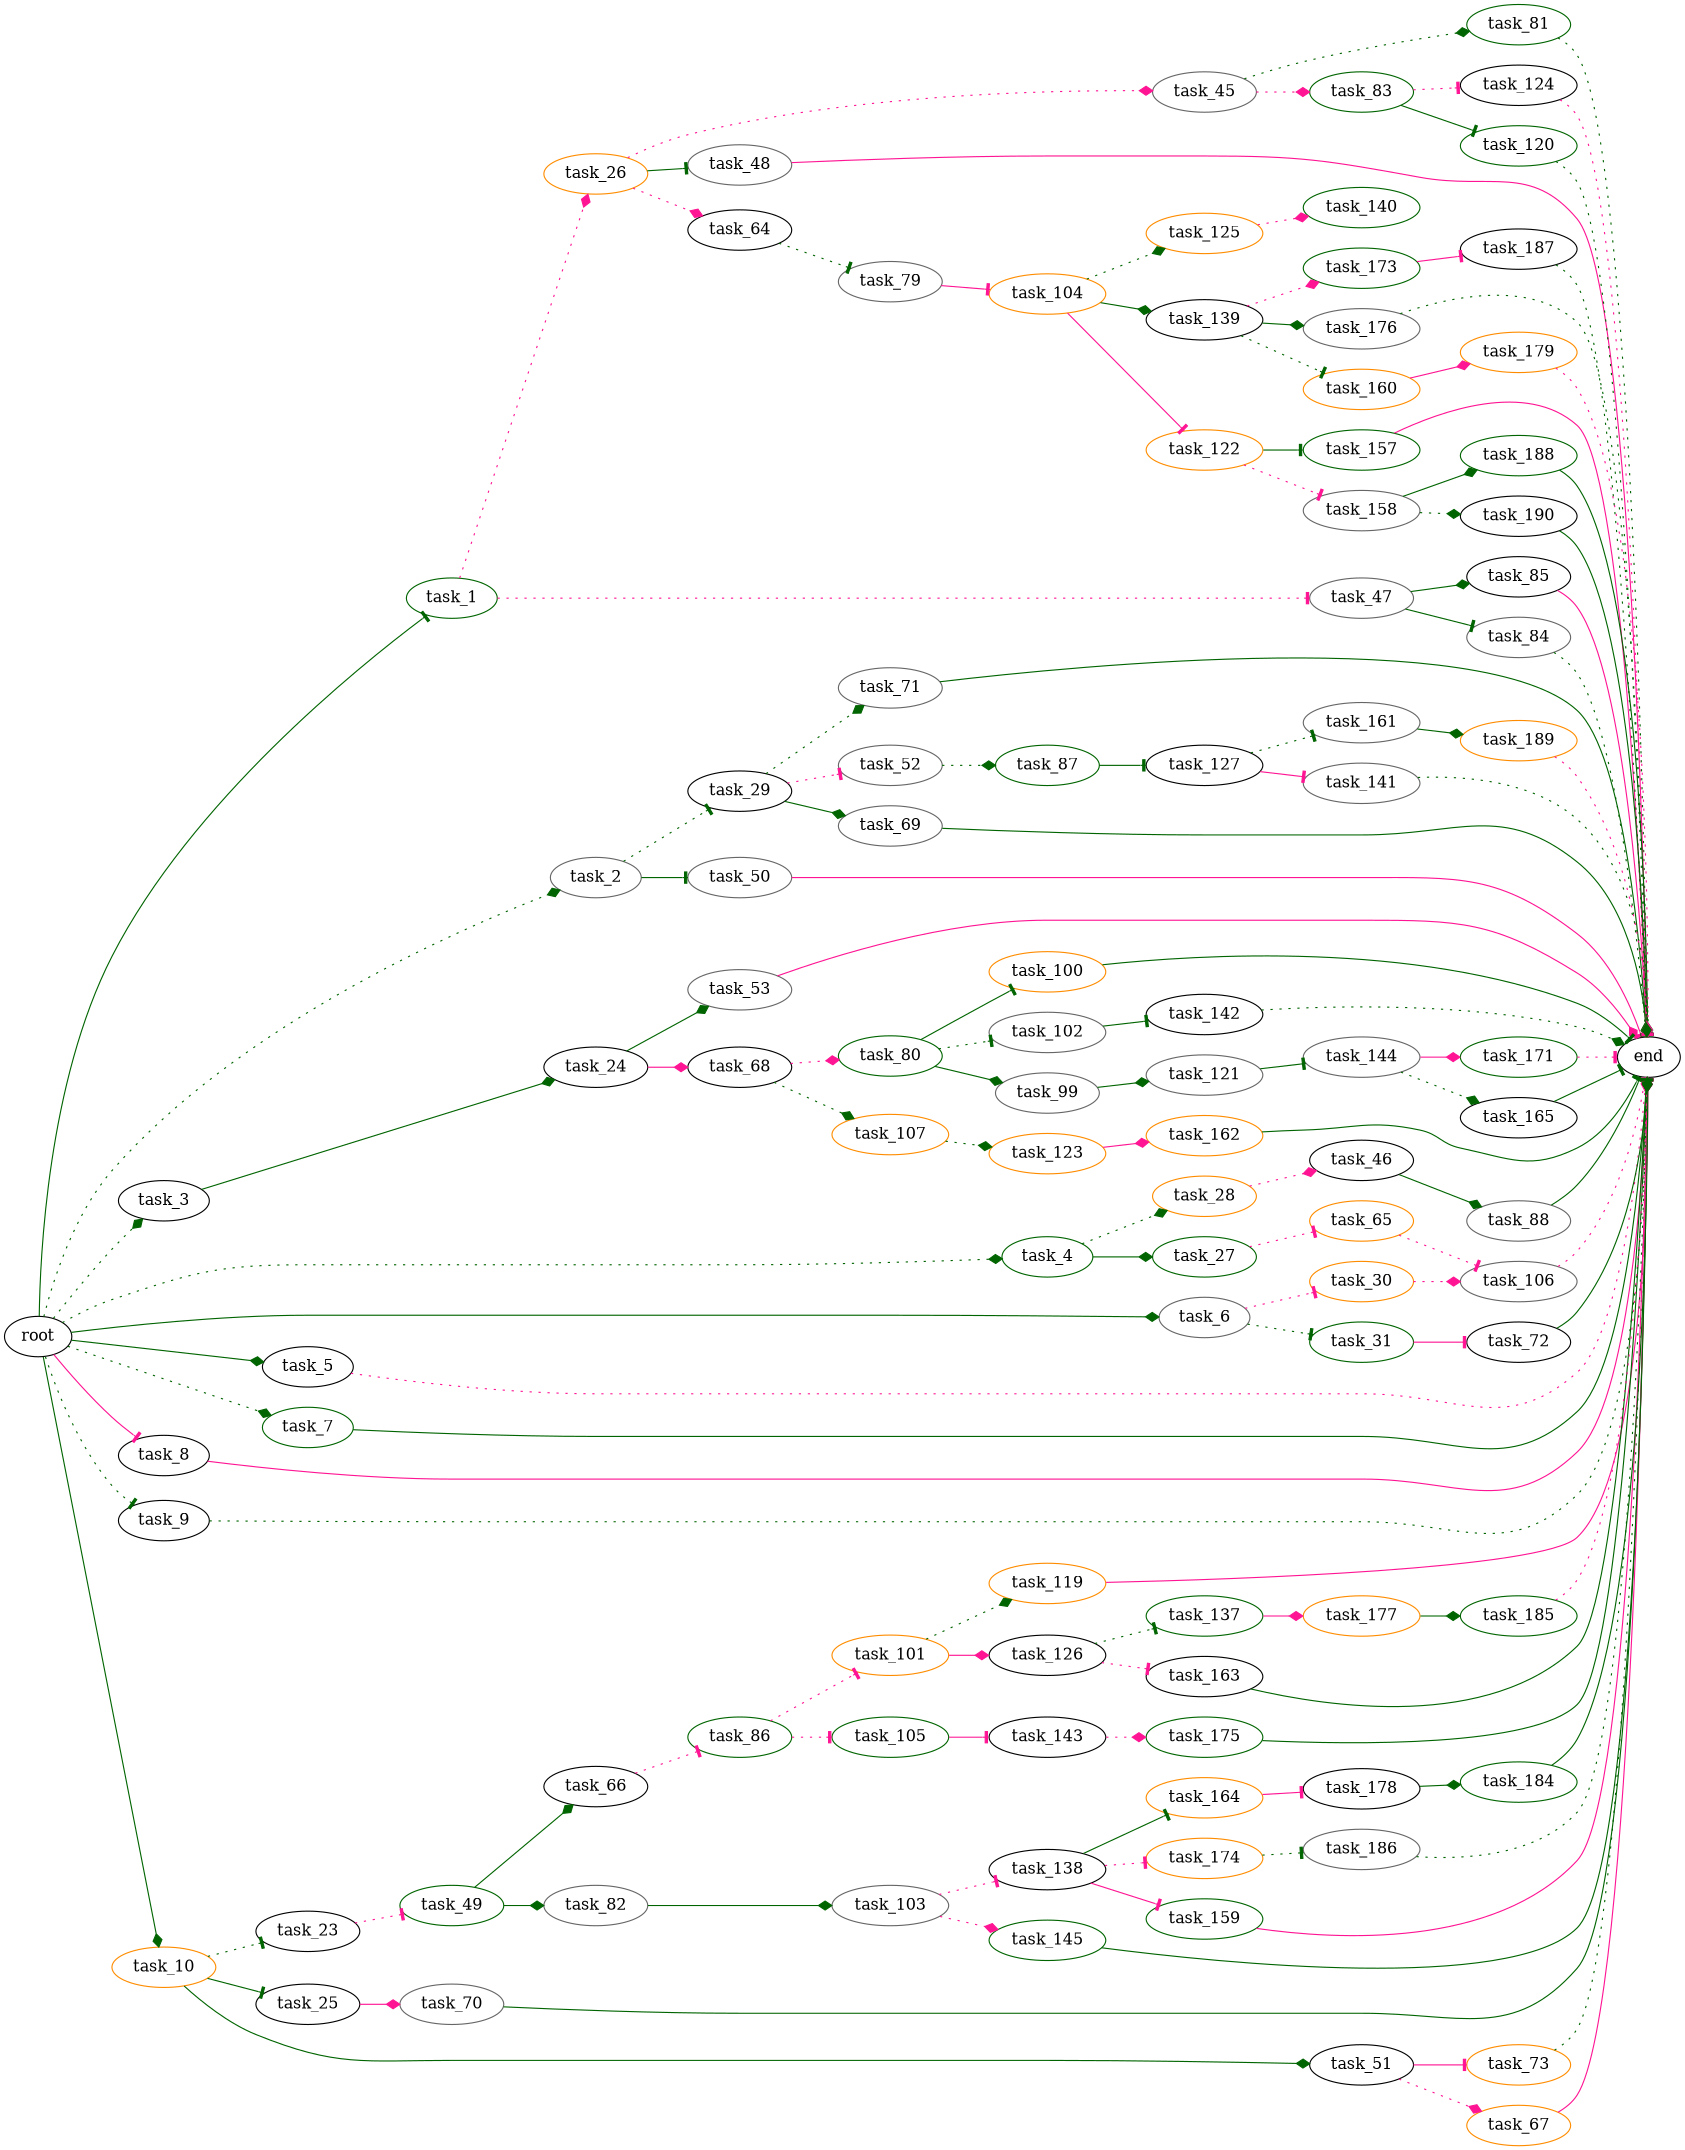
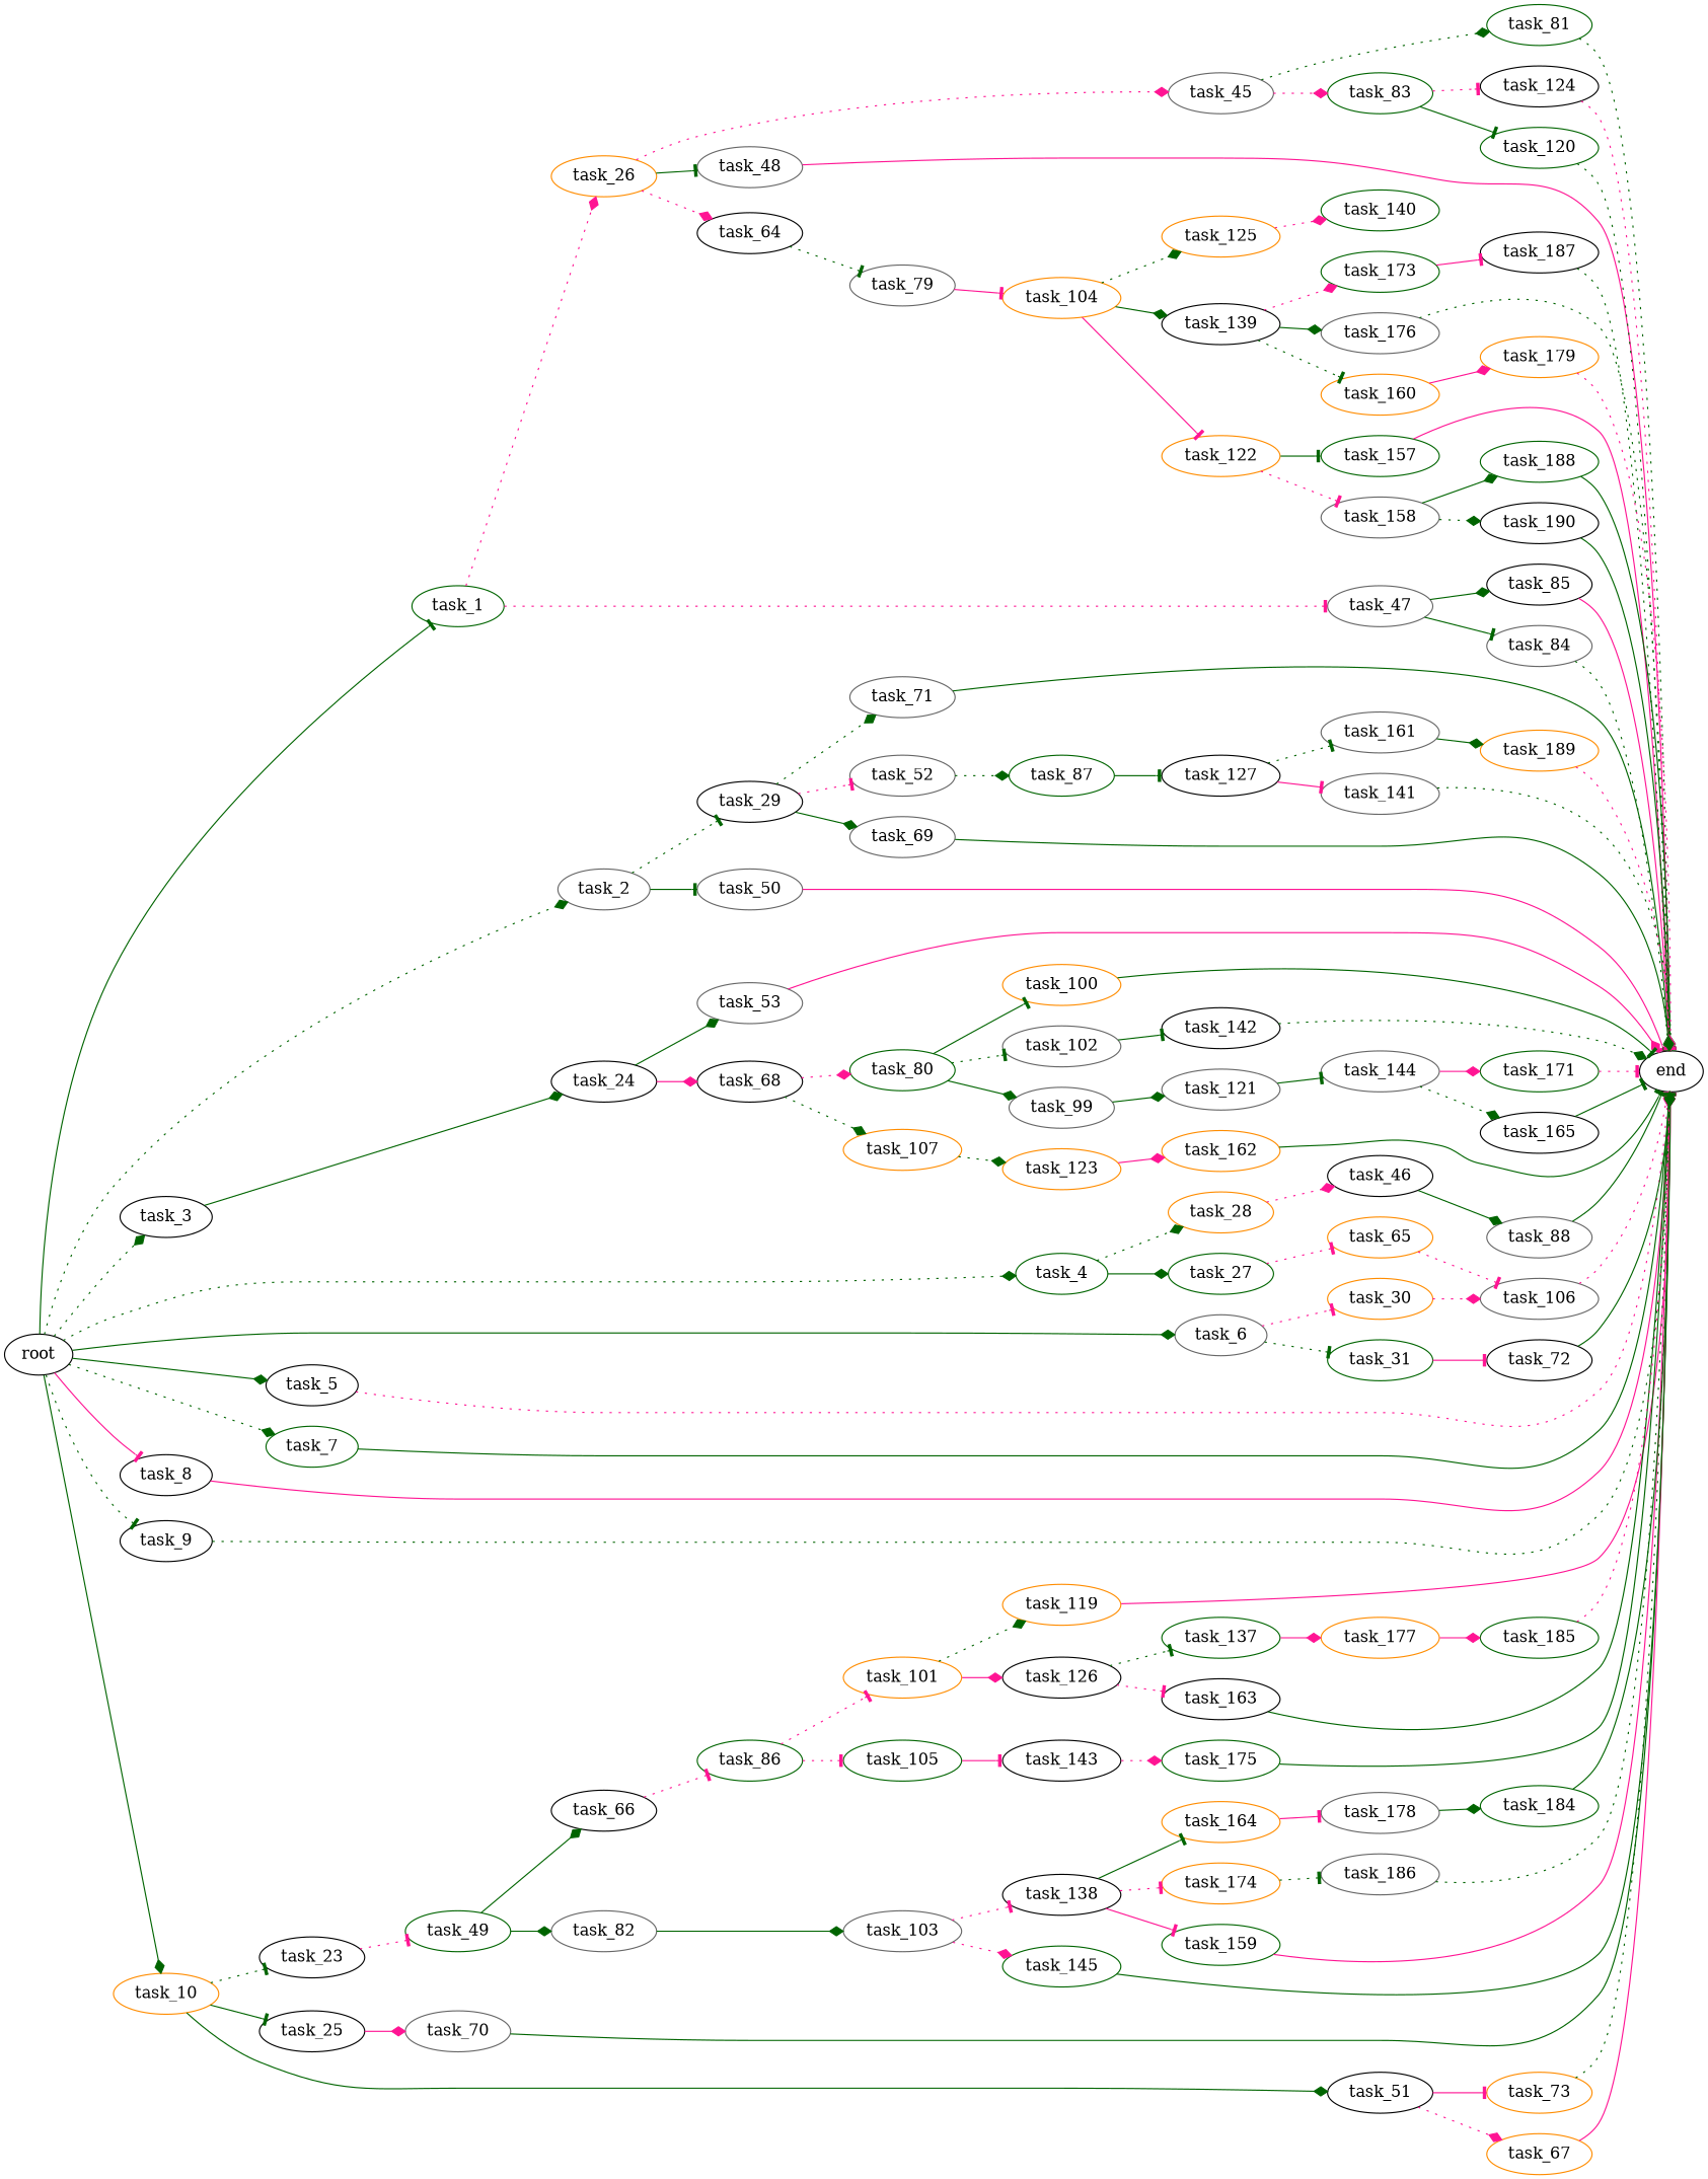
  digraph {
    rankdir=LR
    node [color=black]
    edge [arrowhead=diamond color=darkgreen style=solid]
    task_1 [color=darkgreen]
    root
    task_2 [color=gray40]
    task_3
    task_4 [color=darkgreen]
    task_5
    task_6 [color=gray40]
    task_7 [color=darkgreen]
    task_8
    task_9
    task_10 [color=darkorange]
    task_26 [color=darkorange]
    task_47 [color=gray40]
    task_29
    task_50 [color=gray40]
    task_24
    task_27 [color=darkgreen]
    task_28 [color=darkorange]
    end
    task_30 [color=darkorange]
    task_31 [color=darkgreen]
    task_23
    task_25
    task_51
    task_45 [color=gray40]
    task_48 [color=gray40]
    task_64
    task_84 [color=gray40]
    task_85
    task_52 [color=gray40]
    task_69 [color=gray40]
    task_71 [color=gray40]
    task_53 [color=gray40]
    task_68
    task_65 [color=darkorange]
    task_46
    task_106 [color=gray40]
    task_72
    task_49 [color=darkgreen]
    task_70 [color=gray40]
    task_67 [color=darkorange]
    task_73 [color=darkorange]
    task_66
    task_82 [color=gray40]
    task_80 [color=darkgreen]
    task_107 [color=darkorange]
    task_81 [color=darkgreen]
    task_83 [color=darkgreen]
    task_79 [color=gray40]
    task_88 [color=gray40]
    task_87 [color=darkgreen]
    task_120 [color=darkgreen]
    task_124
    task_86 [color=darkgreen]
    task_103 [color=gray40]
    task_127
    task_104 [color=darkorange]
    task_101 [color=darkorange]
    task_105 [color=darkgreen]
    task_99 [color=gray40]
    task_100 [color=darkorange]
    task_102 [color=gray40]
    task_123 [color=darkorange]
    task_122 [color=darkorange]
    task_125 [color=darkorange]
    task_139
    task_121 [color=gray40]
    task_142
    task_138
    task_145 [color=darkgreen]
    task_119 [color=darkorange]
    task_126
    task_143
    task_141 [color=gray40]
    task_161 [color=gray40]
    task_144 [color=gray40]
    task_137 [color=darkgreen]
    task_163
    task_159 [color=darkgreen]
    task_164 [color=darkorange]
    task_174 [color=darkorange]
    task_157 [color=darkgreen]
    task_158 [color=gray40]
    task_140 [color=darkgreen]
    task_160 [color=darkorange]
    task_173 [color=darkgreen]
    task_176 [color=gray40]
    task_175 [color=darkgreen]
    task_162 [color=darkorange]
    task_165
    task_171 [color=darkgreen]
    task_188 [color=darkgreen]
    task_190
    task_177 [color=darkorange]
    task_189 [color=darkorange]
    task_185 [color=darkgreen]
-   task_178
+   task_178 [color=gray40]
    task_186 [color=gray40]
    task_179 [color=darkorange]
    task_187
    task_184 [color=darkgreen]
    task_1 -> task_26 [color=deeppink style=dotted]
    task_1 -> task_47 [arrowhead=tee color=deeppink style=dotted]
    root -> task_1 [arrowhead=tee]
    root -> task_2 [style=dotted]
    root -> task_3 [style=dotted]
    root -> task_4 [style=dotted]
    root -> task_5
    root -> task_6
    root -> task_7 [style=dotted]
    root -> task_8 [arrowhead=tee color=deeppink]
    root -> task_9 [arrowhead=tee style=dotted]
    root -> task_10
    task_2 -> task_29 [arrowhead=tee style=dotted]
    task_2 -> task_50 [arrowhead=tee]
    task_3 -> task_24
    task_4 -> task_27
    task_4 -> task_28 [style=dotted]
    task_5 -> end [color=deeppink style=dotted]
    task_6 -> task_30 [arrowhead=tee color=deeppink style=dotted]
    task_6 -> task_31 [arrowhead=tee style=dotted]
    task_7 -> end [arrowhead=tee]
    task_8 -> end [color=deeppink]
    task_9 -> end [style=dotted]
    task_10 -> task_23 [arrowhead=tee style=dotted]
    task_10 -> task_25 [arrowhead=tee]
    task_10 -> task_51
    task_26 -> task_45 [color=deeppink style=dotted]
    task_26 -> task_48 [arrowhead=tee]
    task_26 -> task_64 [color=deeppink style=dotted]
    task_47 -> task_84 [arrowhead=tee]
    task_47 -> task_85
    task_29 -> task_52 [arrowhead=tee color=deeppink style=dotted]
    task_29 -> task_69
    task_29 -> task_71 [style=dotted]
    task_50 -> end [arrowhead=tee color=deeppink]
    task_24 -> task_53
    task_24 -> task_68 [color=deeppink]
    task_27 -> task_65 [arrowhead=tee color=deeppink style=dotted]
    task_28 -> task_46 [color=deeppink style=dotted]
    task_30 -> task_106 [color=deeppink style=dotted]
    task_31 -> task_72 [arrowhead=tee color=deeppink]
    task_23 -> task_49 [arrowhead=tee color=deeppink style=dotted]
    task_25 -> task_70 [color=deeppink]
    task_51 -> task_67 [color=deeppink style=dotted]
    task_51 -> task_73 [arrowhead=tee color=deeppink]
    task_45 -> task_81 [style=dotted]
    task_45 -> task_83 [color=deeppink style=dotted]
    task_48 -> end [arrowhead=tee color=deeppink]
    task_64 -> task_79 [arrowhead=tee style=dotted]
    task_84 -> end [style=dotted]
    task_85 -> end [arrowhead=tee color=deeppink]
    task_52 -> task_87 [style=dotted]
    task_69 -> end
    task_71 -> end [arrowhead=tee]
    task_53 -> end [color=deeppink]
    task_68 -> task_80 [color=deeppink style=dotted]
    task_68 -> task_107 [style=dotted]
    task_65 -> task_106 [arrowhead=tee color=deeppink style=dotted]
    task_46 -> task_88
    task_106 -> end [arrowhead=tee color=deeppink style=dotted]
    task_72 -> end
    task_49 -> task_66
    task_49 -> task_82
    task_70 -> end
    task_67 -> end [color=deeppink]
    task_73 -> end [style=dotted]
    task_66 -> task_86 [arrowhead=tee color=deeppink style=dotted]
    task_82 -> task_103
    task_80 -> task_99
    task_80 -> task_100 [arrowhead=tee]
    task_80 -> task_102 [arrowhead=tee style=dotted]
    task_107 -> task_123 [style=dotted]
    task_81 -> end [arrowhead=tee style=dotted]
    task_83 -> task_120 [arrowhead=tee]
    task_83 -> task_124 [arrowhead=tee color=deeppink style=dotted]
    task_79 -> task_104 [arrowhead=tee color=deeppink]
    task_88 -> end [arrowhead=tee]
    task_87 -> task_127 [arrowhead=tee]
    task_120 -> end [arrowhead=tee style=dotted]
    task_124 -> end [color=deeppink style=dotted]
    task_86 -> task_101 [arrowhead=tee color=deeppink style=dotted]
    task_86 -> task_105 [arrowhead=tee color=deeppink style=dotted]
    task_103 -> task_138 [arrowhead=tee color=deeppink style=dotted]
    task_103 -> task_145 [color=deeppink style=dotted]
    task_127 -> task_141 [arrowhead=tee color=deeppink]
    task_127 -> task_161 [arrowhead=tee style=dotted]
    task_104 -> task_122 [arrowhead=tee color=deeppink]
    task_104 -> task_125 [style=dotted]
    task_104 -> task_139
    task_101 -> task_119 [style=dotted]
    task_101 -> task_126 [color=deeppink]
    task_105 -> task_143 [arrowhead=tee color=deeppink]
    task_99 -> task_121
    task_100 -> end [arrowhead=tee]
    task_102 -> task_142 [arrowhead=tee]
    task_123 -> task_162 [color=deeppink]
    task_122 -> task_157 [arrowhead=tee]
    task_122 -> task_158 [arrowhead=tee color=deeppink style=dotted]
    task_125 -> task_140 [color=deeppink style=dotted]
    task_139 -> task_160 [arrowhead=tee style=dotted]
    task_139 -> task_173 [color=deeppink style=dotted]
    task_139 -> task_176
    task_121 -> task_144 [arrowhead=tee]
    task_142 -> end [style=dotted]
    task_138 -> task_159 [arrowhead=tee color=deeppink]
    task_138 -> task_164 [arrowhead=tee]
    task_138 -> task_174 [arrowhead=tee color=deeppink style=dotted]
    task_145 -> end [arrowhead=tee]
    task_119 -> end [color=deeppink]
    task_126 -> task_137 [arrowhead=tee style=dotted]
    task_126 -> task_163 [arrowhead=tee color=deeppink style=dotted]
    task_143 -> task_175 [color=deeppink style=dotted]
    task_141 -> end [style=dotted]
    task_161 -> task_189
    task_144 -> task_165 [style=dotted]
    task_144 -> task_171 [color=deeppink]
    task_137 -> task_177 [color=deeppink]
    task_163 -> end [arrowhead=tee]
    task_159 -> end [arrowhead=tee color=deeppink]
    task_164 -> task_178 [arrowhead=tee color=deeppink]
    task_174 -> task_186 [arrowhead=tee style=dotted]
    task_157 -> end [color=deeppink]
    task_158 -> task_188
    task_158 -> task_190 [style=dotted]
    task_160 -> task_179 [color=deeppink]
    task_173 -> task_187 [arrowhead=tee color=deeppink]
    task_176 -> end [style=dotted]
    task_175 -> end
    task_162 -> end [arrowhead=tee]
    task_165 -> end [arrowhead=tee]
    task_171 -> end [arrowhead=tee color=deeppink style=dotted]
    task_188 -> end [arrowhead=tee]
    task_190 -> end [arrowhead=tee]
-   task_177 -> task_185
+   task_177 -> task_185 [color=deeppink]
    task_189 -> end [arrowhead=tee color=deeppink style=dotted]
    task_185 -> end [arrowhead=tee color=deeppink style=dotted]
    task_178 -> task_184
    task_186 -> end [arrowhead=tee style=dotted]
    task_179 -> end [color=deeppink style=dotted]
    task_187 -> end [style=dotted]
    task_184 -> end
  }
